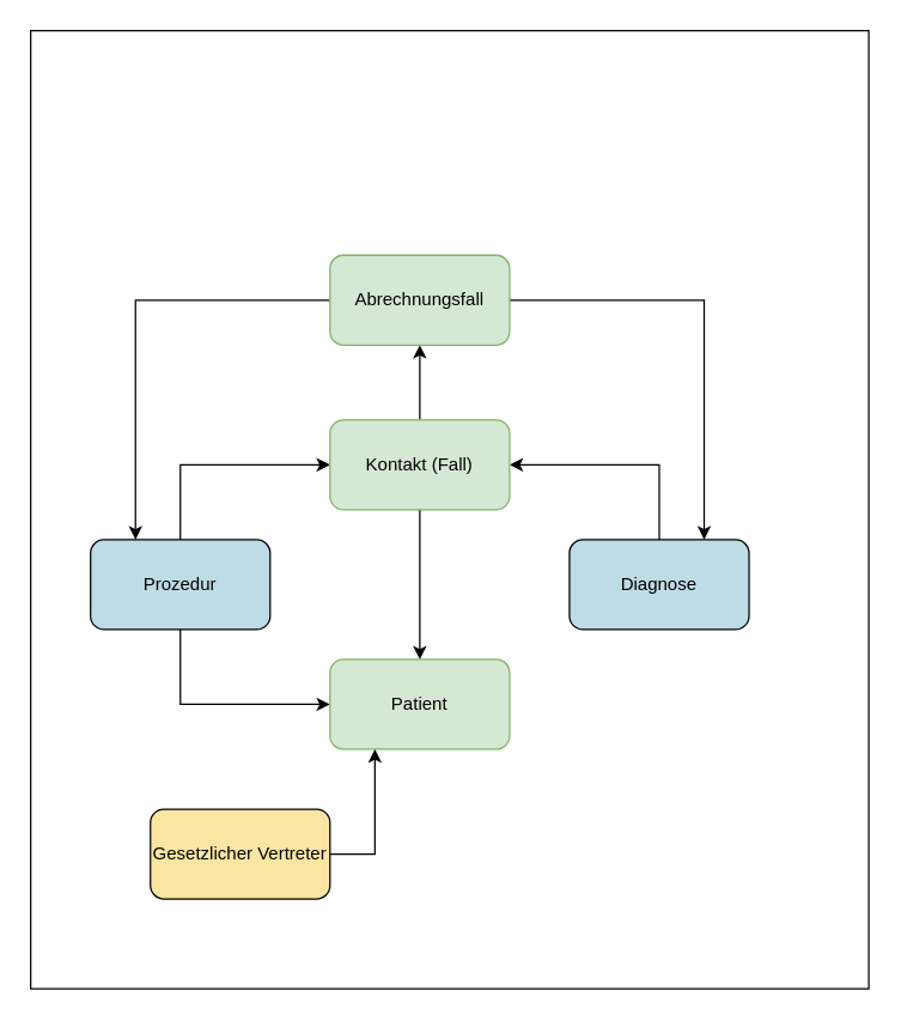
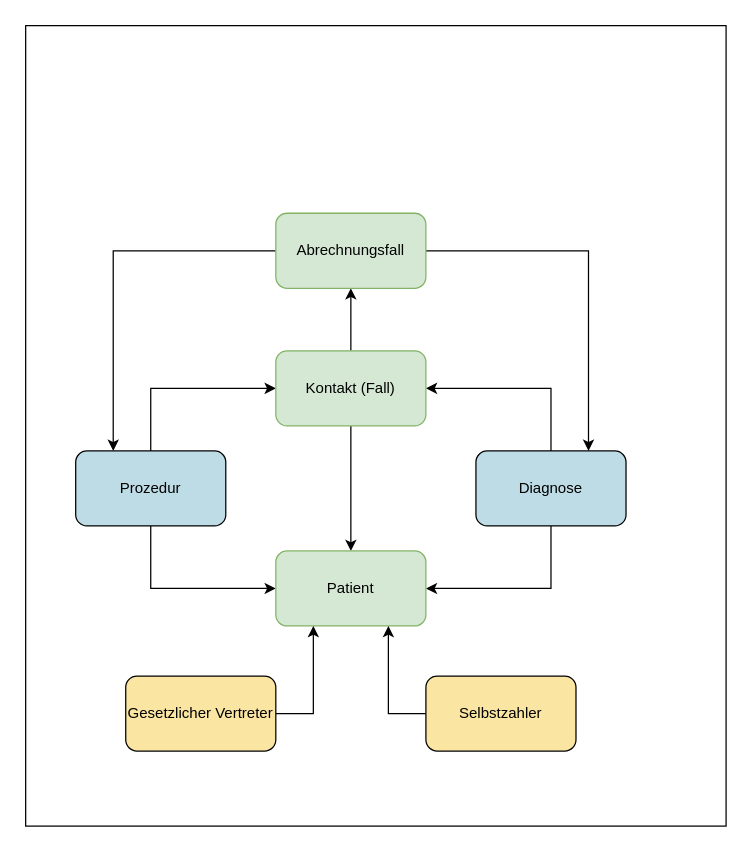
  <mxCell id="0" />
  <mxCell id="1" parent="0" />
  <mxCell id="2" style="edgeStyle=orthogonalEdgeStyle;rounded=0;orthogonalLoop=1;jettySize=auto;html=1;exitX=0.5;exitY=1;exitDx=0;exitDy=0;entryX=0;entryY=0.5;entryDx=0;entryDy=0;" edge="1" parent="1" source="4" target="14"><mxGeometry relative="1" as="geometry" /></mxCell>
  <mxCell id="3" style="edgeStyle=orthogonalEdgeStyle;rounded=0;orthogonalLoop=1;jettySize=auto;html=1;exitX=0.5;exitY=0;exitDx=0;exitDy=0;entryX=0;entryY=0.5;entryDx=0;entryDy=0;" edge="1" parent="1" source="4" target="10"><mxGeometry relative="1" as="geometry" /></mxCell>
  <mxCell id="4" value="Prozedur" style="rounded=1;whiteSpace=wrap;html=1;fillColor=#BEDCE6;" vertex="1" parent="1"><mxGeometry x="60" y="360" width="120" height="60" as="geometry" /></mxCell>
+ <mxCell id="5" style="edgeStyle=orthogonalEdgeStyle;rounded=0;orthogonalLoop=1;jettySize=auto;html=1;exitX=0.5;exitY=1;exitDx=0;exitDy=0;entryX=1;entryY=0.5;entryDx=0;entryDy=0;" edge="1" parent="1" source="7" target="14"><mxGeometry relative="1" as="geometry" /></mxCell>
  <mxCell id="6" style="edgeStyle=orthogonalEdgeStyle;rounded=0;orthogonalLoop=1;jettySize=auto;html=1;exitX=0.5;exitY=0;exitDx=0;exitDy=0;entryX=1;entryY=0.5;entryDx=0;entryDy=0;" edge="1" parent="1" source="7" target="10"><mxGeometry relative="1" as="geometry" /></mxCell>
  <mxCell id="7" value="Diagnose" style="rounded=1;whiteSpace=wrap;html=1;fillColor=#BEDCE6;" vertex="1" parent="1"><mxGeometry x="380" y="360" width="120" height="60" as="geometry" /></mxCell>
  <mxCell id="8" style="edgeStyle=orthogonalEdgeStyle;rounded=0;orthogonalLoop=1;jettySize=auto;html=1;exitX=0.5;exitY=0;exitDx=0;exitDy=0;entryX=0.5;entryY=1;entryDx=0;entryDy=0;" edge="1" parent="1" source="10" target="13"><mxGeometry relative="1" as="geometry" /></mxCell>
  <mxCell id="9" style="edgeStyle=orthogonalEdgeStyle;rounded=0;orthogonalLoop=1;jettySize=auto;html=1;exitX=0.5;exitY=1;exitDx=0;exitDy=0;" edge="1" parent="1" source="10" target="14"><mxGeometry relative="1" as="geometry" /></mxCell>
  <mxCell id="10" value="Kontakt (Fall)" style="rounded=1;whiteSpace=wrap;html=1;fillColor=#d5e8d4;strokeColor=#82b366;" vertex="1" parent="1"><mxGeometry x="220" y="280" width="120" height="60" as="geometry" /></mxCell>
  <mxCell id="11" style="edgeStyle=orthogonalEdgeStyle;rounded=0;orthogonalLoop=1;jettySize=auto;html=1;exitX=1;exitY=0.5;exitDx=0;exitDy=0;entryX=0.75;entryY=0;entryDx=0;entryDy=0;" edge="1" parent="1" source="13" target="7"><mxGeometry relative="1" as="geometry" /></mxCell>
  <mxCell id="12" style="edgeStyle=orthogonalEdgeStyle;rounded=0;orthogonalLoop=1;jettySize=auto;html=1;exitX=0;exitY=0.5;exitDx=0;exitDy=0;entryX=0.25;entryY=0;entryDx=0;entryDy=0;" edge="1" parent="1" source="13" target="4"><mxGeometry relative="1" as="geometry" /></mxCell>
  <mxCell id="13" value="Abrechnungsfall" style="rounded=1;whiteSpace=wrap;html=1;fillColor=#d5e8d4;strokeColor=#82b366;" vertex="1" parent="1"><mxGeometry x="220" y="170" width="120" height="60" as="geometry" /></mxCell>
  <mxCell id="14" value="Patient" style="rounded=1;whiteSpace=wrap;html=1;fillColor=#d5e8d4;strokeColor=#82b366;" vertex="1" parent="1"><mxGeometry x="220" y="440" width="120" height="60" as="geometry" /></mxCell>
  <mxCell id="15" style="edgeStyle=orthogonalEdgeStyle;rounded=0;orthogonalLoop=1;jettySize=auto;html=1;exitX=1;exitY=0.5;exitDx=0;exitDy=0;entryX=0.25;entryY=1;entryDx=0;entryDy=0;" edge="1" parent="1" source="16" target="14"><mxGeometry relative="1" as="geometry" /></mxCell>
  <mxCell id="16" value="Gesetzlicher Vertreter" style="rounded=1;whiteSpace=wrap;html=1;fillColor=#FAE5A2;" vertex="1" parent="1"><mxGeometry x="100" y="540" width="120" height="60" as="geometry" /></mxCell>
+ <mxCell id="17" style="edgeStyle=orthogonalEdgeStyle;rounded=0;orthogonalLoop=1;jettySize=auto;html=1;exitX=0;exitY=0.5;exitDx=0;exitDy=0;entryX=0.75;entryY=1;entryDx=0;entryDy=0;" edge="1" parent="1" source="18" target="14"><mxGeometry relative="1" as="geometry" /></mxCell>
+ <mxCell id="18" value="Selbstzahler" style="rounded=1;whiteSpace=wrap;html=1;strokeColor=#000000;fillColor=#FAE5A2;" vertex="1" parent="1"><mxGeometry x="340" y="540" width="120" height="60" as="geometry" /></mxCell>
  <mxCell id="19" value="" style="rounded=0;whiteSpace=wrap;html=1;strokeColor=#000000;fillColor=none;" vertex="1" parent="1"><mxGeometry x="20" y="20" width="560" height="640" as="geometry" /></mxCell>
